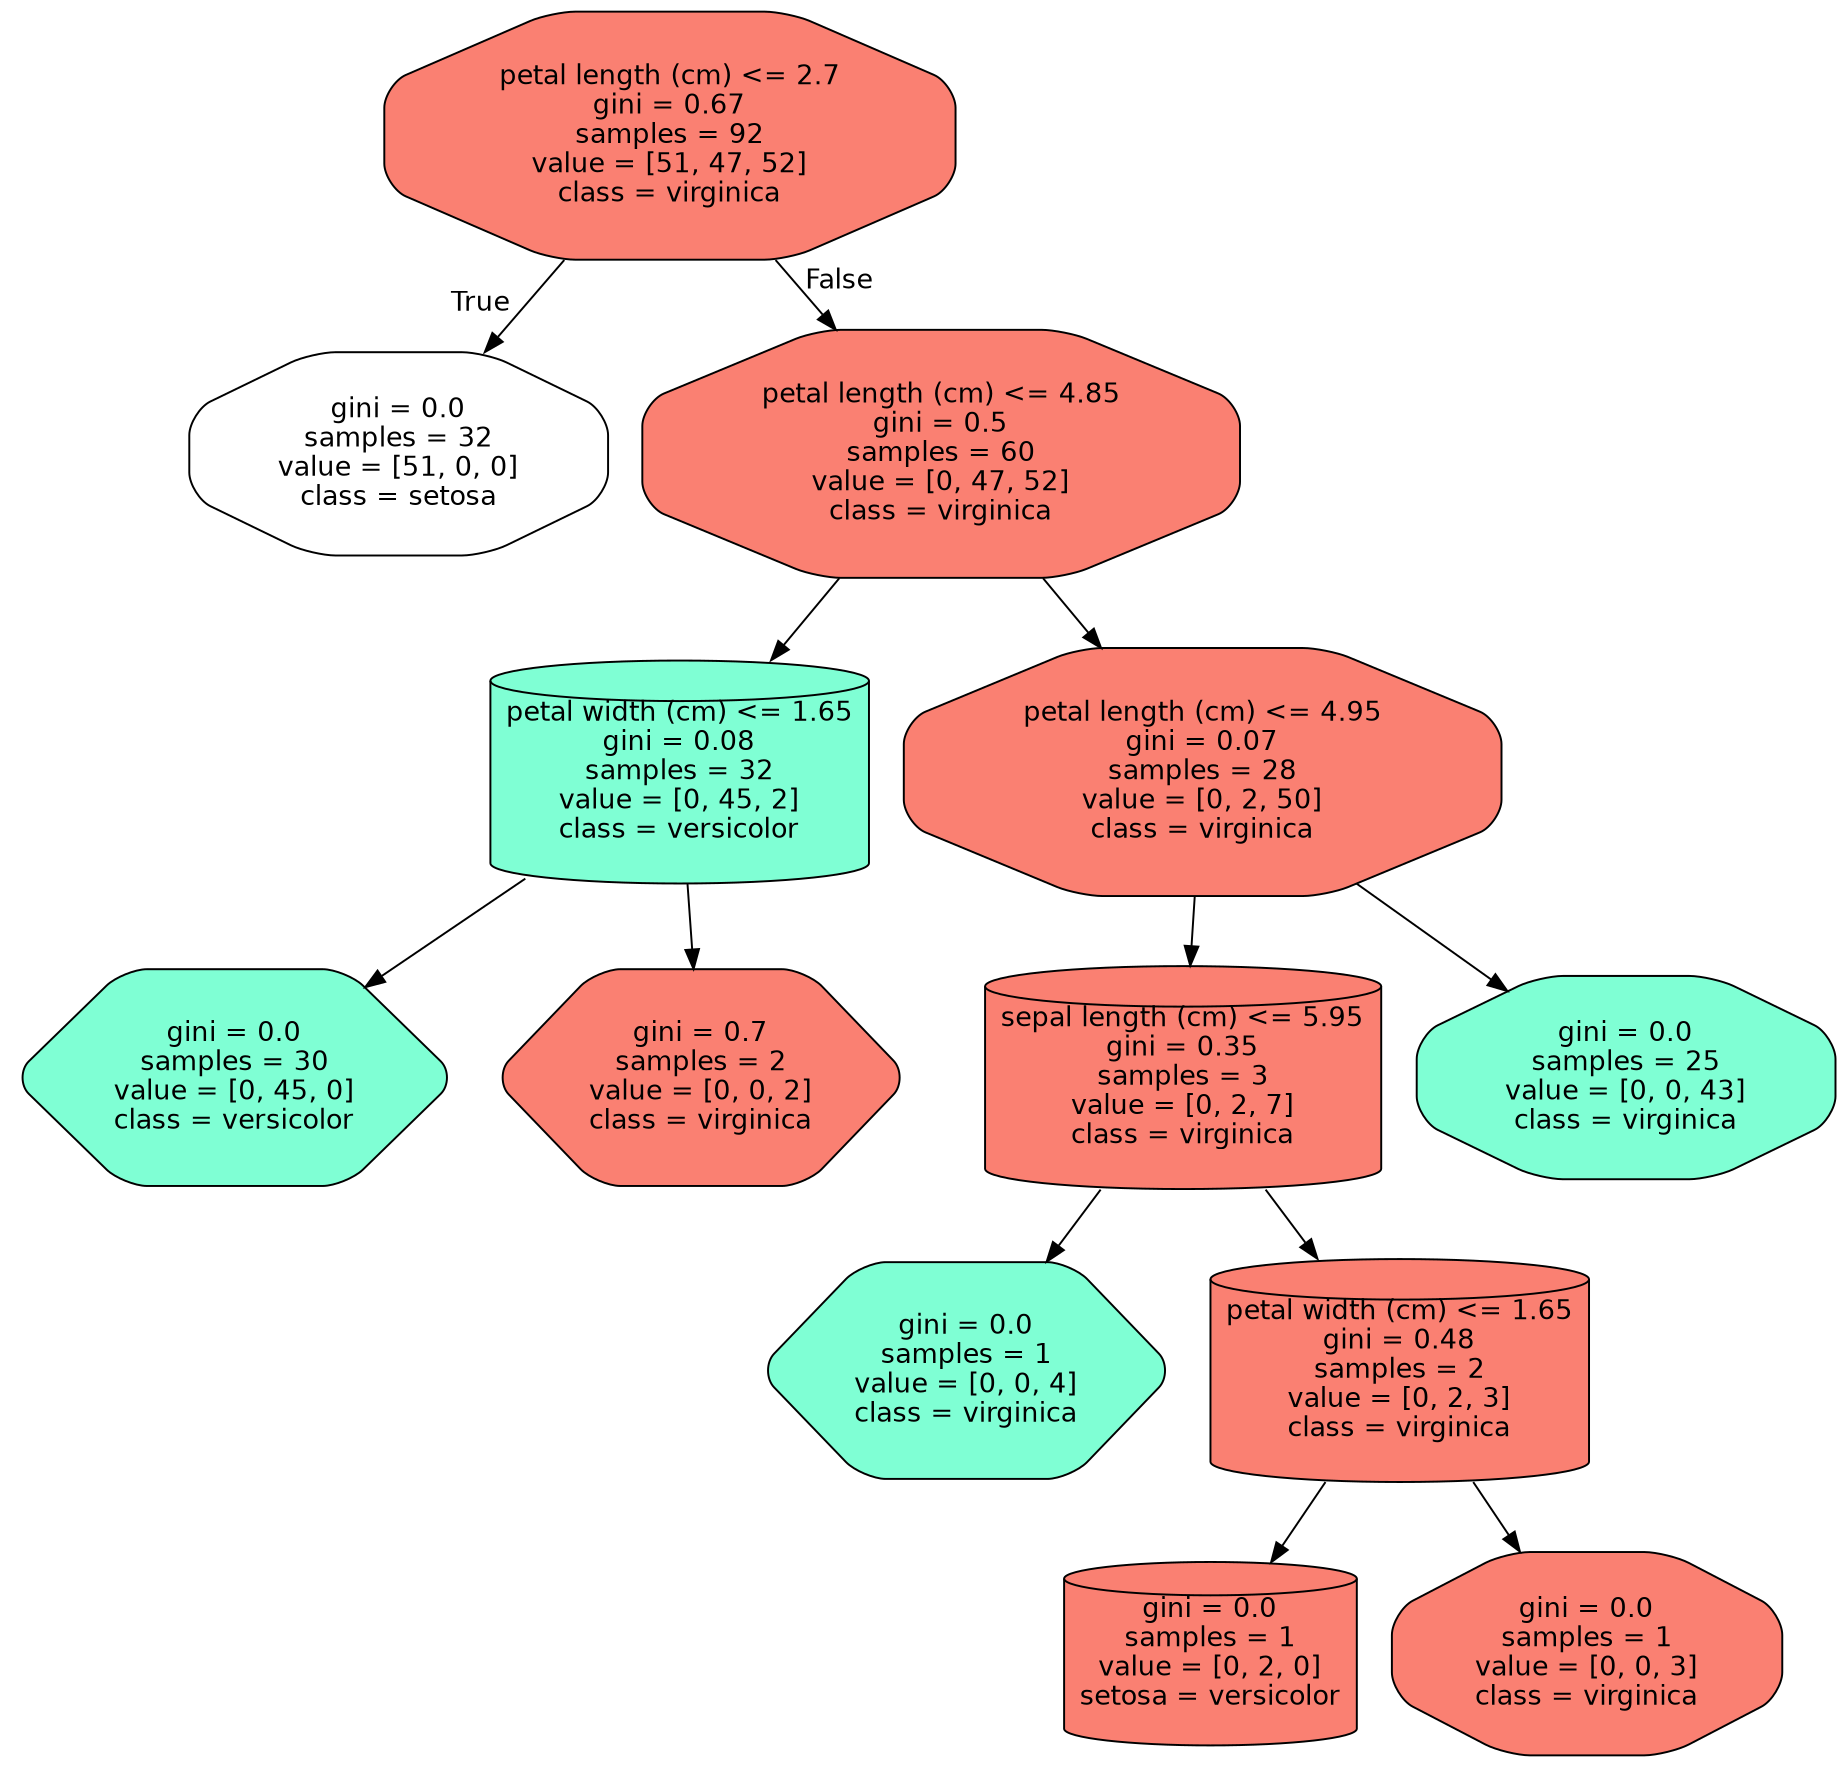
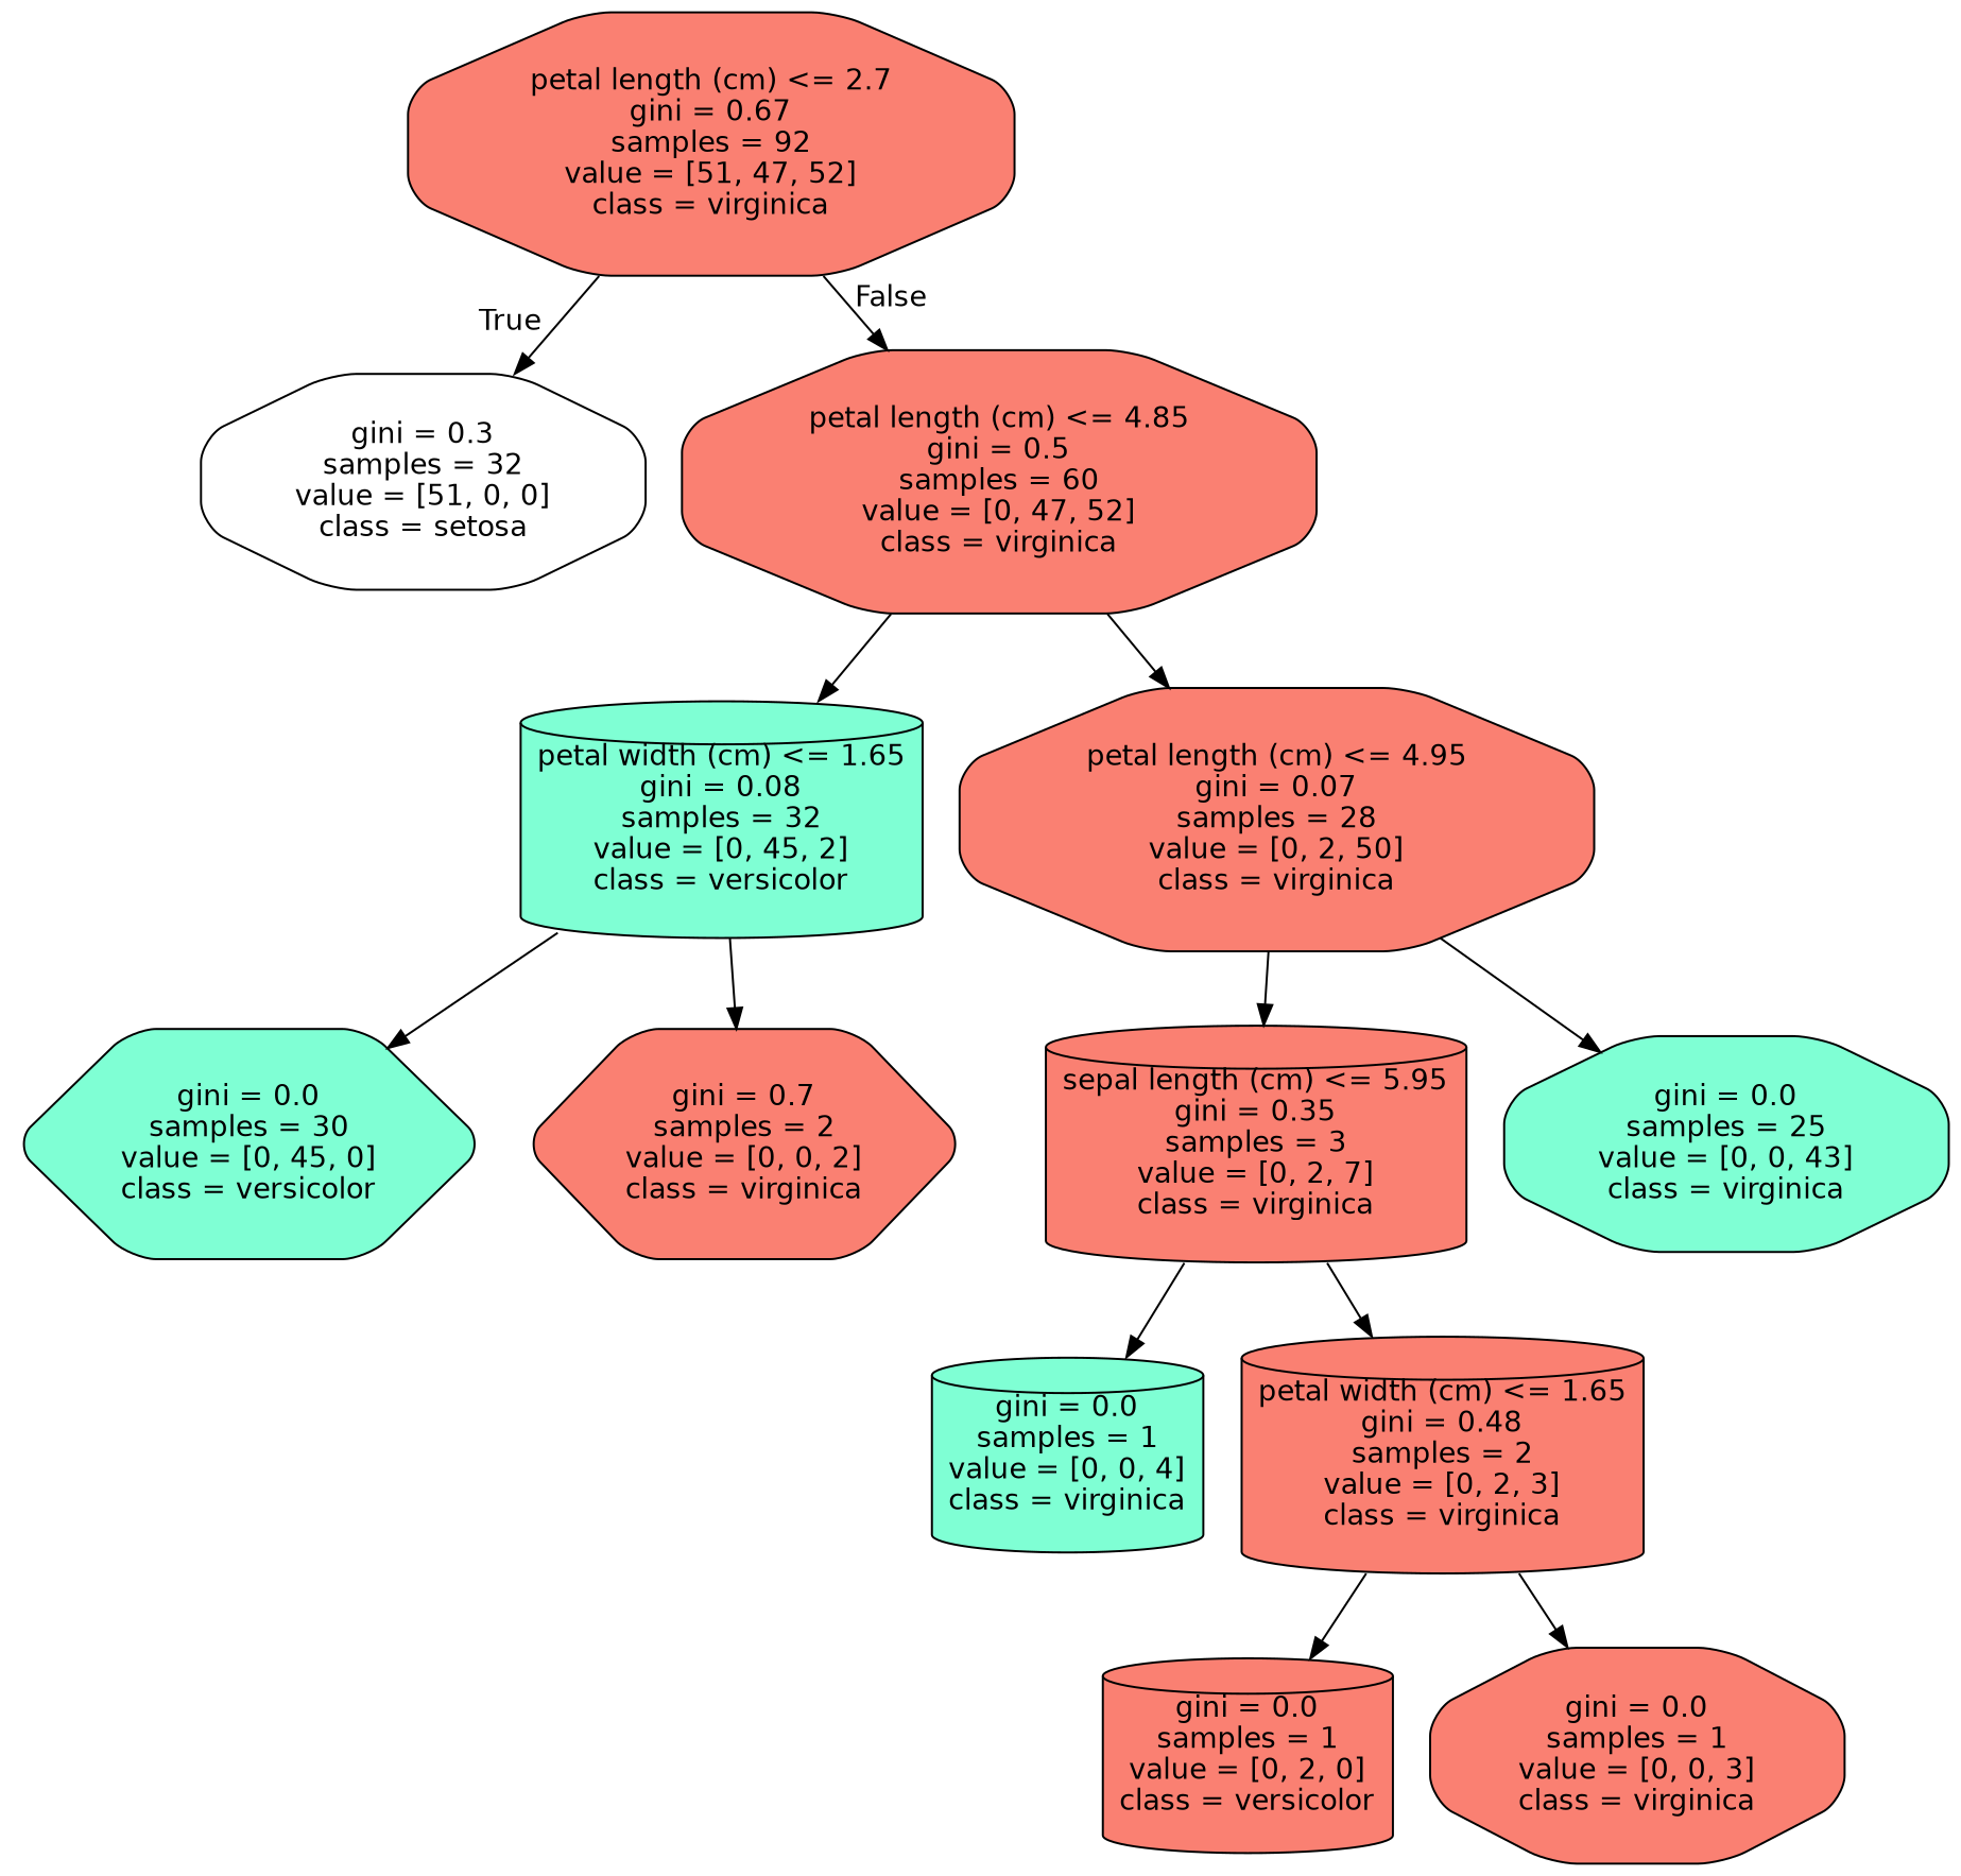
  digraph {
    node [color=black fillcolor=salmon fontname=helvetica shape=octagon style="filled, rounded"]
    edge [fontname=helvetica]
    n1 [label="petal length (cm) <= 2.7\ngini = 0.67\nsamples = 92\nvalue = [51, 47, 52]\nclass = virginica"]
-   n2 [fillcolor=white label="gini = 0.0\nsamples = 32\nvalue = [51, 0, 0]\nclass = setosa"]
+   n2 [fillcolor=white label="gini = 0.3\nsamples = 32\nvalue = [51, 0, 0]\nclass = setosa"]
    n3 [label="petal length (cm) <= 4.85\ngini = 0.5\nsamples = 60\nvalue = [0, 47, 52]\nclass = virginica"]
    n4 [fillcolor=aquamarine label="petal width (cm) <= 1.65\ngini = 0.08\nsamples = 32\nvalue = [0, 45, 2]\nclass = versicolor" shape=cylinder]
    n5 [label="petal length (cm) <= 4.95\ngini = 0.07\nsamples = 28\nvalue = [0, 2, 50]\nclass = virginica"]
    n6 [fillcolor=aquamarine label="gini = 0.0\nsamples = 30\nvalue = [0, 45, 0]\nclass = versicolor" shape=hexagon]
    n7 [label="gini = 0.7\nsamples = 2\nvalue = [0, 0, 2]\nclass = virginica" shape=hexagon]
    n8 [label="sepal length (cm) <= 5.95\ngini = 0.35\nsamples = 3\nvalue = [0, 2, 7]\nclass = virginica" shape=cylinder]
    n9 [fillcolor=aquamarine label="gini = 0.0\nsamples = 25\nvalue = [0, 0, 43]\nclass = virginica"]
-   n10 [fillcolor=aquamarine label="gini = 0.0\nsamples = 1\nvalue = [0, 0, 4]\nclass = virginica" shape=hexagon]
+   n10 [fillcolor=aquamarine label="gini = 0.0\nsamples = 1\nvalue = [0, 0, 4]\nclass = virginica" shape=cylinder]
    n11 [label="petal width (cm) <= 1.65\ngini = 0.48\nsamples = 2\nvalue = [0, 2, 3]\nclass = virginica" shape=cylinder]
-   n12 [label="gini = 0.0\nsamples = 1\nvalue = [0, 2, 0]\nsetosa = versicolor" shape=cylinder]
+   n12 [label="gini = 0.0\nsamples = 1\nvalue = [0, 2, 0]\nclass = versicolor" shape=cylinder]
    n13 [label="gini = 0.0\nsamples = 1\nvalue = [0, 0, 3]\nclass = virginica"]
    n1 -> n2 [headlabel=True labelangle=45 labeldistance=2.5]
    n1 -> n3 [headlabel=False labelangle=-45 labeldistance=2.5]
    n3 -> n4
    n3 -> n5
    n4 -> n6
    n4 -> n7
    n5 -> n8
    n5 -> n9
    n8 -> n10
    n8 -> n11
    n11 -> n12
    n11 -> n13
  }
